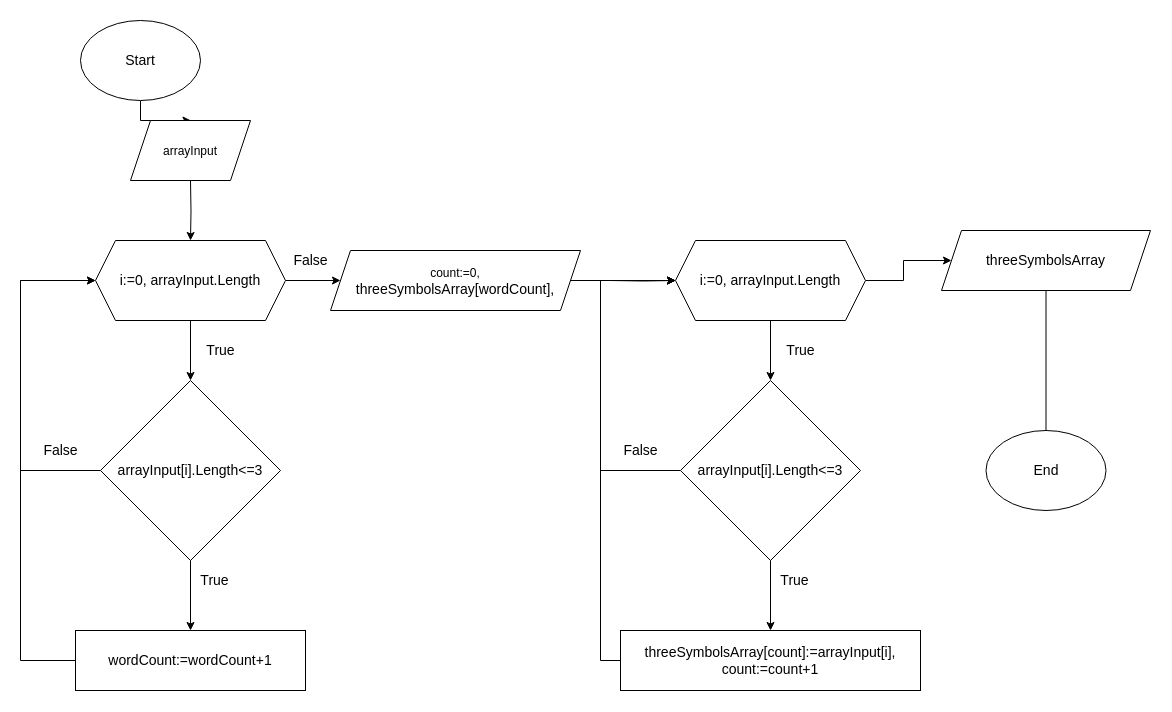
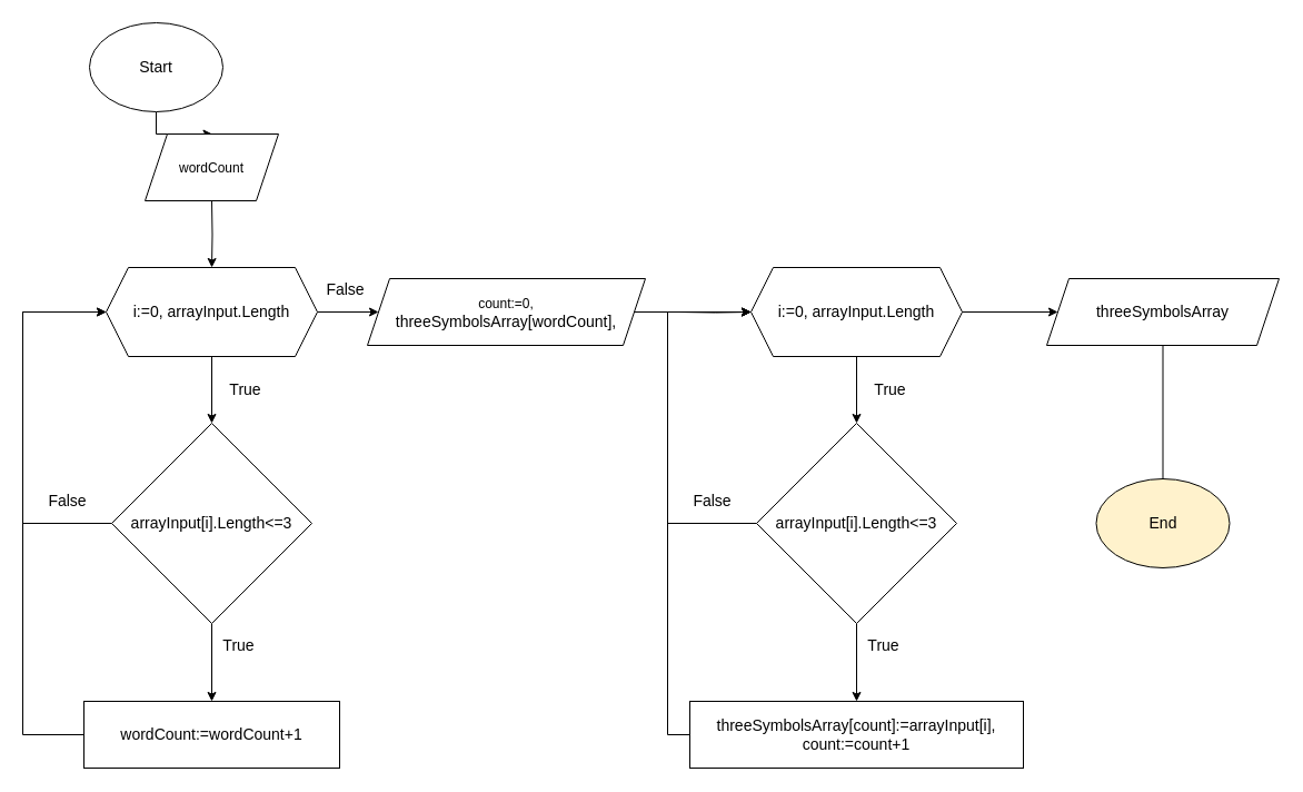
  <mxCell id="0" />
  <mxCell id="1" parent="0" />
  <mxCell id="2" style="edgeStyle=orthogonalEdgeStyle;rounded=0;orthogonalLoop=1;jettySize=auto;html=1;entryX=0.5;entryY=0;entryDx=0;entryDy=0;" parent="1" source="3" edge="1"><mxGeometry relative="1" as="geometry"><mxPoint x="190" y="120" as="targetPoint" /></mxGeometry></mxCell>
  <mxCell id="3" value="&lt;font style=&quot;font-size: 14px&quot;&gt;Start&lt;/font&gt;" style="ellipse;whiteSpace=wrap;html=1;" parent="1" vertex="1"><mxGeometry x="80" y="20" width="120" height="80" as="geometry" /></mxCell>
  <mxCell id="4" style="edgeStyle=orthogonalEdgeStyle;rounded=0;orthogonalLoop=1;jettySize=auto;html=1;entryX=0.5;entryY=0;entryDx=0;entryDy=0;" parent="1" target="7" edge="1"><mxGeometry relative="1" as="geometry"><mxPoint x="190" y="180" as="sourcePoint" /></mxGeometry></mxCell>
  <mxCell id="5" style="edgeStyle=orthogonalEdgeStyle;rounded=0;orthogonalLoop=1;jettySize=auto;html=1;entryX=0.5;entryY=0;entryDx=0;entryDy=0;fontSize=14;" parent="1" source="7" target="10" edge="1"><mxGeometry relative="1" as="geometry" /></mxCell>
  <mxCell id="6" style="edgeStyle=orthogonalEdgeStyle;rounded=0;orthogonalLoop=1;jettySize=auto;html=1;entryX=0;entryY=0.5;entryDx=0;entryDy=0;fontSize=14;" parent="1" source="7" target="20" edge="1"><mxGeometry relative="1" as="geometry"><mxPoint x="370" y="280" as="targetPoint" /></mxGeometry></mxCell>
  <mxCell id="7" value="&lt;font style=&quot;font-size: 14px&quot;&gt;i:=0, arrayInput.Length&lt;/font&gt;" style="shape=hexagon;perimeter=hexagonPerimeter2;whiteSpace=wrap;html=1;fixedSize=1;" parent="1" vertex="1"><mxGeometry x="95" y="240" width="190" height="80" as="geometry" /></mxCell>
  <mxCell id="8" style="edgeStyle=orthogonalEdgeStyle;rounded=0;orthogonalLoop=1;jettySize=auto;html=1;fontSize=14;" parent="1" source="10" target="13" edge="1"><mxGeometry relative="1" as="geometry" /></mxCell>
  <mxCell id="9" style="edgeStyle=orthogonalEdgeStyle;rounded=0;orthogonalLoop=1;jettySize=auto;html=1;fontSize=14;entryX=0;entryY=0.5;entryDx=0;entryDy=0;exitX=0;exitY=0.5;exitDx=0;exitDy=0;" parent="1" source="10" target="7" edge="1"><mxGeometry relative="1" as="geometry"><mxPoint x="-60" y="290" as="targetPoint" /><Array as="points"><mxPoint x="20" y="470" /><mxPoint x="20" y="280" /></Array></mxGeometry></mxCell>
  <mxCell id="10" value="&lt;font style=&quot;font-size: 14px&quot;&gt;arrayInput[i].Length&amp;lt;=3&lt;/font&gt;" style="rhombus;whiteSpace=wrap;html=1;" parent="1" vertex="1"><mxGeometry x="100" y="380" width="180" height="180" as="geometry" /></mxCell>
- <mxCell id="11" value="&lt;span style=&quot;font-size: 12px&quot;&gt;arrayInput&lt;/span&gt;" style="shape=parallelogram;perimeter=parallelogramPerimeter;whiteSpace=wrap;html=1;fixedSize=1;fontSize=14;" parent="1" vertex="1"><mxGeometry x="130" y="120" width="120" height="60" as="geometry" /></mxCell>
+ <mxCell id="11" value="&lt;span style=&quot;font-size: 12px&quot;&gt;wordCount&lt;/span&gt;" style="shape=parallelogram;perimeter=parallelogramPerimeter;whiteSpace=wrap;html=1;fixedSize=1;fontSize=14;" parent="1" vertex="1"><mxGeometry x="130" y="120" width="120" height="60" as="geometry" /></mxCell>
  <mxCell id="12" style="edgeStyle=orthogonalEdgeStyle;rounded=0;orthogonalLoop=1;jettySize=auto;html=1;fontSize=14;entryX=0;entryY=0.5;entryDx=0;entryDy=0;" parent="1" source="13" target="7" edge="1"><mxGeometry relative="1" as="geometry"><mxPoint x="0" y="290" as="targetPoint" /><Array as="points"><mxPoint x="20" y="660" /><mxPoint x="20" y="280" /></Array></mxGeometry></mxCell>
  <mxCell id="13" value="wordCount:=wordCount+1" style="rounded=0;whiteSpace=wrap;html=1;fontSize=14;" parent="1" vertex="1"><mxGeometry x="75" y="630" width="230" height="60" as="geometry" /></mxCell>
  <mxCell id="14" value="True" style="text;html=1;align=center;verticalAlign=middle;resizable=0;points=[];autosize=1;strokeColor=none;fillColor=none;fontSize=14;" parent="1" vertex="1"><mxGeometry x="194" y="570" width="40" height="20" as="geometry" /></mxCell>
  <mxCell id="15" value="False" style="text;html=1;align=center;verticalAlign=middle;resizable=0;points=[];autosize=1;strokeColor=none;fillColor=none;fontSize=14;" parent="1" vertex="1"><mxGeometry x="35" y="440" width="50" height="20" as="geometry" /></mxCell>
  <mxCell id="16" value="True" style="text;html=1;align=center;verticalAlign=middle;resizable=0;points=[];autosize=1;strokeColor=none;fillColor=none;fontSize=14;" parent="1" vertex="1"><mxGeometry x="200" y="340" width="40" height="20" as="geometry" /></mxCell>
  <mxCell id="17" value="False" style="text;html=1;align=center;verticalAlign=middle;resizable=0;points=[];autosize=1;strokeColor=none;fillColor=none;fontSize=14;" parent="1" vertex="1"><mxGeometry x="285" y="250" width="50" height="20" as="geometry" /></mxCell>
  <mxCell id="18" style="edgeStyle=orthogonalEdgeStyle;rounded=0;orthogonalLoop=1;jettySize=auto;html=1;entryX=0;entryY=0.5;entryDx=0;entryDy=0;fontSize=14;" parent="1" target="24" edge="1"><mxGeometry relative="1" as="geometry"><mxPoint x="610" y="280" as="sourcePoint" /></mxGeometry></mxCell>
  <mxCell id="19" style="edgeStyle=orthogonalEdgeStyle;rounded=0;orthogonalLoop=1;jettySize=auto;html=1;entryX=0;entryY=0.5;entryDx=0;entryDy=0;fontSize=14;" parent="1" source="20" target="24" edge="1"><mxGeometry relative="1" as="geometry" /></mxCell>
  <mxCell id="20" value="&lt;span style=&quot;font-size: 12px&quot;&gt;count:=0,&lt;/span&gt;&lt;br&gt;threeSymbolsArray[wordCount]," style="shape=parallelogram;perimeter=parallelogramPerimeter;whiteSpace=wrap;html=1;fixedSize=1;fontSize=14;" parent="1" vertex="1"><mxGeometry x="330" y="250" width="250" height="60" as="geometry" /></mxCell>
- <mxCell id="21" value="End" style="ellipse;whiteSpace=wrap;html=1;fontSize=14;" parent="1" vertex="1"><mxGeometry x="985.5" y="430" width="120" height="80" as="geometry" /></mxCell>
+ <mxCell id="21" value="End" style="ellipse;whiteSpace=wrap;html=1;fontSize=14;fillColor=#fff2cc;" parent="1" vertex="1"><mxGeometry x="985.5" y="430" width="120" height="80" as="geometry" /></mxCell>
  <mxCell id="22" style="edgeStyle=orthogonalEdgeStyle;rounded=0;orthogonalLoop=1;jettySize=auto;html=1;entryX=0.5;entryY=0;entryDx=0;entryDy=0;fontSize=14;" parent="1" source="24" target="27" edge="1"><mxGeometry relative="1" as="geometry" /></mxCell>
  <mxCell id="23" style="edgeStyle=orthogonalEdgeStyle;rounded=0;orthogonalLoop=1;jettySize=auto;html=1;entryX=0;entryY=0.5;entryDx=0;entryDy=0;fontSize=14;" parent="1" source="24" target="34" edge="1"><mxGeometry relative="1" as="geometry" /></mxCell>
  <mxCell id="24" value="&lt;span style=&quot;font-size: 14px&quot;&gt;i:=0, arrayInput.Length&lt;/span&gt;" style="shape=hexagon;perimeter=hexagonPerimeter2;whiteSpace=wrap;html=1;fixedSize=1;" parent="1" vertex="1"><mxGeometry x="675" y="240" width="190" height="80" as="geometry" /></mxCell>
  <mxCell id="25" style="edgeStyle=orthogonalEdgeStyle;rounded=0;orthogonalLoop=1;jettySize=auto;html=1;fontSize=14;" parent="1" source="27" target="29" edge="1"><mxGeometry relative="1" as="geometry" /></mxCell>
  <mxCell id="26" style="edgeStyle=orthogonalEdgeStyle;rounded=0;orthogonalLoop=1;jettySize=auto;html=1;fontSize=14;entryX=0;entryY=0.5;entryDx=0;entryDy=0;exitX=0;exitY=0.5;exitDx=0;exitDy=0;" parent="1" source="27" target="24" edge="1"><mxGeometry relative="1" as="geometry"><mxPoint x="520" y="290" as="targetPoint" /><Array as="points"><mxPoint x="600" y="470" /><mxPoint x="600" y="280" /></Array></mxGeometry></mxCell>
  <mxCell id="27" value="&lt;font style=&quot;font-size: 14px&quot;&gt;arrayInput[i].Length&amp;lt;=3&lt;/font&gt;" style="rhombus;whiteSpace=wrap;html=1;" parent="1" vertex="1"><mxGeometry x="680" y="380" width="180" height="180" as="geometry" /></mxCell>
  <mxCell id="28" style="edgeStyle=orthogonalEdgeStyle;rounded=0;orthogonalLoop=1;jettySize=auto;html=1;fontSize=14;entryX=0;entryY=0.5;entryDx=0;entryDy=0;" parent="1" source="29" target="24" edge="1"><mxGeometry relative="1" as="geometry"><mxPoint x="580" y="290" as="targetPoint" /><Array as="points"><mxPoint x="600" y="660" /><mxPoint x="600" y="280" /></Array></mxGeometry></mxCell>
  <mxCell id="29" value="threeSymbolsArray[count]:=arrayInput[i],&lt;br&gt;count:=count+1" style="rounded=0;whiteSpace=wrap;html=1;fontSize=14;" parent="1" vertex="1"><mxGeometry x="620" y="630" width="300" height="60" as="geometry" /></mxCell>
  <mxCell id="30" value="True" style="text;html=1;align=center;verticalAlign=middle;resizable=0;points=[];autosize=1;strokeColor=none;fillColor=none;fontSize=14;" parent="1" vertex="1"><mxGeometry x="774" y="570" width="40" height="20" as="geometry" /></mxCell>
  <mxCell id="31" value="False" style="text;html=1;align=center;verticalAlign=middle;resizable=0;points=[];autosize=1;strokeColor=none;fillColor=none;fontSize=14;" parent="1" vertex="1"><mxGeometry x="615" y="440" width="50" height="20" as="geometry" /></mxCell>
  <mxCell id="32" value="True" style="text;html=1;align=center;verticalAlign=middle;resizable=0;points=[];autosize=1;strokeColor=none;fillColor=none;fontSize=14;" parent="1" vertex="1"><mxGeometry x="780" y="340" width="40" height="20" as="geometry" /></mxCell>
  <mxCell id="33" style="edgeStyle=orthogonalEdgeStyle;rounded=0;orthogonalLoop=1;jettySize=auto;html=1;entryX=0.5;entryY=0;entryDx=0;entryDy=0;fontSize=14;endArrow=none;" parent="1" source="34" target="21" edge="1"><mxGeometry relative="1" as="geometry" /></mxCell>
- <mxCell id="34" value="&lt;span&gt;threeSymbolsArray&lt;/span&gt;" style="shape=parallelogram;perimeter=parallelogramPerimeter;whiteSpace=wrap;html=1;fixedSize=1;fontSize=14;" parent="1" vertex="1"><mxGeometry x="941" y="230" width="209" height="60" as="geometry" /></mxCell>
+ <mxCell id="34" value="&lt;span&gt;threeSymbolsArray&lt;/span&gt;" style="shape=parallelogram;perimeter=parallelogramPerimeter;whiteSpace=wrap;html=1;fixedSize=1;fontSize=14;" parent="1" vertex="1"><mxGeometry x="941" y="250" width="209" height="60" as="geometry" /></mxCell>
